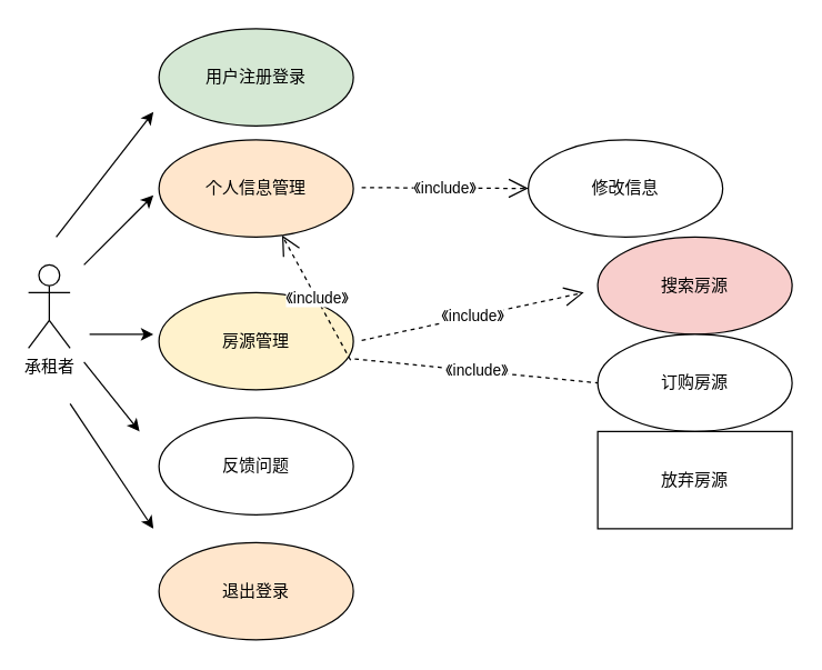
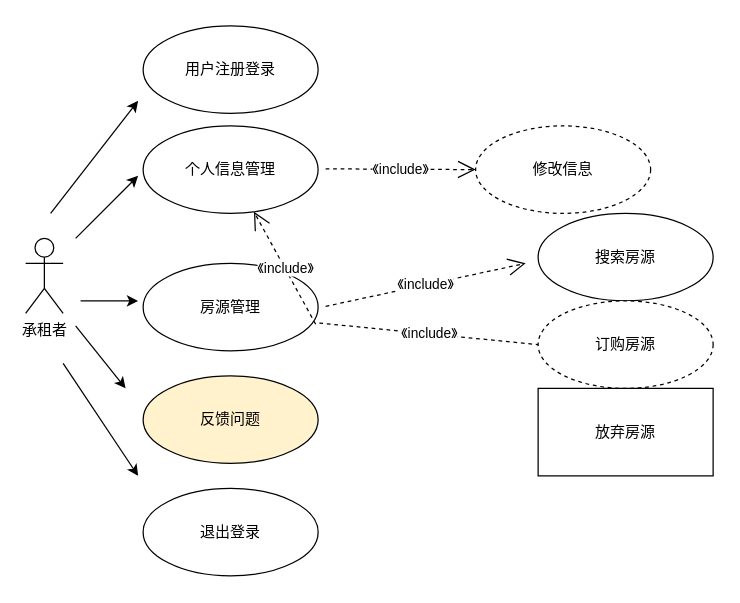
  <mxCell id="0" />
  <mxCell id="1" parent="0" />
  <mxCell id="2" value="承租者" style="shape=umlActor;verticalLabelPosition=bottom;verticalAlign=top;html=1;outlineConnect=0;" vertex="1" parent="1"><mxGeometry x="20" y="190" width="30" height="60" as="geometry" /></mxCell>
- <mxCell id="3" value="用户注册登录" style="ellipse;whiteSpace=wrap;html=1;fillColor=#d5e8d4;" vertex="1" parent="1"><mxGeometry x="114" y="20" width="140" height="70" as="geometry" /></mxCell>
- <mxCell id="4" value="个人信息管理" style="ellipse;whiteSpace=wrap;html=1;fillColor=#ffe6cc;" vertex="1" parent="1"><mxGeometry x="114" y="100" width="140" height="70" as="geometry" /></mxCell>
- <mxCell id="5" value="反馈问题" style="ellipse;whiteSpace=wrap;html=1;" vertex="1" parent="1"><mxGeometry x="114" y="300" width="140" height="70" as="geometry" /></mxCell>
- <mxCell id="6" value="房源管理" style="ellipse;whiteSpace=wrap;html=1;fillColor=#fff2cc;" vertex="1" parent="1"><mxGeometry x="114" y="210" width="140" height="70" as="geometry" /></mxCell>
- <mxCell id="7" value="退出登录" style="ellipse;whiteSpace=wrap;html=1;fillColor=#ffe6cc;" vertex="1" parent="1"><mxGeometry x="114" y="390" width="140" height="70" as="geometry" /></mxCell>
+ <mxCell id="3" value="用户注册登录" style="ellipse;whiteSpace=wrap;html=1;" vertex="1" parent="1"><mxGeometry x="114" y="20" width="140" height="70" as="geometry" /></mxCell>
+ <mxCell id="4" value="个人信息管理" style="ellipse;whiteSpace=wrap;html=1;" vertex="1" parent="1"><mxGeometry x="114" y="100" width="140" height="70" as="geometry" /></mxCell>
+ <mxCell id="5" value="反馈问题" style="ellipse;whiteSpace=wrap;html=1;fillColor=#fff2cc;" vertex="1" parent="1"><mxGeometry x="114" y="300" width="140" height="70" as="geometry" /></mxCell>
+ <mxCell id="6" value="房源管理" style="ellipse;whiteSpace=wrap;html=1;" vertex="1" parent="1"><mxGeometry x="114" y="210" width="140" height="70" as="geometry" /></mxCell>
+ <mxCell id="7" value="退出登录" style="ellipse;whiteSpace=wrap;html=1;" vertex="1" parent="1"><mxGeometry x="114" y="390" width="140" height="70" as="geometry" /></mxCell>
  <mxCell id="8" value="" style="endArrow=classic;html=1;rounded=0;" edge="1" parent="1"><mxGeometry width="50" height="50" relative="1" as="geometry"><mxPoint x="40" y="170" as="sourcePoint" /><mxPoint x="110" y="80" as="targetPoint" /></mxGeometry></mxCell>
  <mxCell id="9" value="" style="endArrow=classic;html=1;rounded=0;" edge="1" parent="1"><mxGeometry width="50" height="50" relative="1" as="geometry"><mxPoint x="60" y="190" as="sourcePoint" /><mxPoint x="110" y="140" as="targetPoint" /></mxGeometry></mxCell>
  <mxCell id="10" value="" style="endArrow=classic;html=1;rounded=0;" edge="1" parent="1"><mxGeometry width="50" height="50" relative="1" as="geometry"><mxPoint x="64" y="240" as="sourcePoint" /><mxPoint x="110" y="240" as="targetPoint" /></mxGeometry></mxCell>
  <mxCell id="11" value="" style="endArrow=classic;html=1;rounded=0;" edge="1" parent="1"><mxGeometry width="50" height="50" relative="1" as="geometry"><mxPoint x="60" y="260" as="sourcePoint" /><mxPoint x="100" y="310" as="targetPoint" /></mxGeometry></mxCell>
  <mxCell id="12" value="" style="endArrow=classic;html=1;rounded=0;" edge="1" parent="1"><mxGeometry width="50" height="50" relative="1" as="geometry"><mxPoint x="50" y="290" as="sourcePoint" /><mxPoint x="110" y="380" as="targetPoint" /></mxGeometry></mxCell>
  <mxCell id="13" value="《include》" style="endArrow=open;endSize=12;dashed=1;html=1;rounded=0;" edge="1" parent="1" target="14"><mxGeometry width="160" relative="1" as="geometry"><mxPoint x="260" y="134.37" as="sourcePoint" /><mxPoint x="420" y="134.37" as="targetPoint" /></mxGeometry></mxCell>
- <mxCell id="14" value="修改信息" style="ellipse;whiteSpace=wrap;html=1;" vertex="1" parent="1"><mxGeometry x="380" y="100" width="140" height="70" as="geometry" /></mxCell>
- <mxCell id="15" value="搜索房源" style="ellipse;whiteSpace=wrap;html=1;fillColor=#f8cecc;" vertex="1" parent="1"><mxGeometry x="430" y="170" width="140" height="70" as="geometry" /></mxCell>
- <mxCell id="16" value="订购房源" style="ellipse;whiteSpace=wrap;html=1;" vertex="1" parent="1"><mxGeometry x="430" y="240" width="140" height="70" as="geometry" /></mxCell>
+ <mxCell id="14" value="修改信息" style="ellipse;whiteSpace=wrap;html=1;dashed=1;" vertex="1" parent="1"><mxGeometry x="380" y="100" width="140" height="70" as="geometry" /></mxCell>
+ <mxCell id="15" value="搜索房源" style="ellipse;whiteSpace=wrap;html=1;" vertex="1" parent="1"><mxGeometry x="430" y="170" width="140" height="70" as="geometry" /></mxCell>
+ <mxCell id="16" value="订购房源" style="ellipse;whiteSpace=wrap;html=1;dashed=1;" vertex="1" parent="1"><mxGeometry x="430" y="240" width="140" height="70" as="geometry" /></mxCell>
  <mxCell id="17" value="放弃房源" style="whiteSpace=wrap;html=1;rounded=0;" vertex="1" parent="1"><mxGeometry x="430" y="310" width="140" height="70" as="geometry" /></mxCell>
  <mxCell id="18" value="《include》" style="endArrow=open;endSize=12;dashed=1;html=1;rounded=0;" edge="1" parent="1"><mxGeometry width="160" relative="1" as="geometry"><mxPoint x="260" y="244.38" as="sourcePoint" /><mxPoint x="420" y="210" as="targetPoint" /></mxGeometry></mxCell>
  <mxCell id="19" value="《include》" style="endArrow=none;endSize=12;dashed=1;html=1;rounded=0;entryX=0;entryY=0.5;entryDx=0;entryDy=0;exitX=1.007;exitY=0.682;exitDx=0;exitDy=0;exitPerimeter=0;" edge="1" parent="1" source="6" target="16"><mxGeometry width="160" relative="1" as="geometry"><mxPoint x="270" y="254.38" as="sourcePoint" /><mxPoint x="430" y="220" as="targetPoint" /></mxGeometry></mxCell>
  <mxCell id="20" value="《include》" style="endArrow=open;endSize=12;dashed=1;html=1;rounded=0;exitX=0.986;exitY=0.696;exitDx=0;exitDy=0;exitPerimeter=0;" edge="1" parent="1" source="6" target="4"><mxGeometry width="160" relative="1" as="geometry"><mxPoint x="280" y="264.38" as="sourcePoint" /><mxPoint x="440" y="230" as="targetPoint" /></mxGeometry></mxCell>
